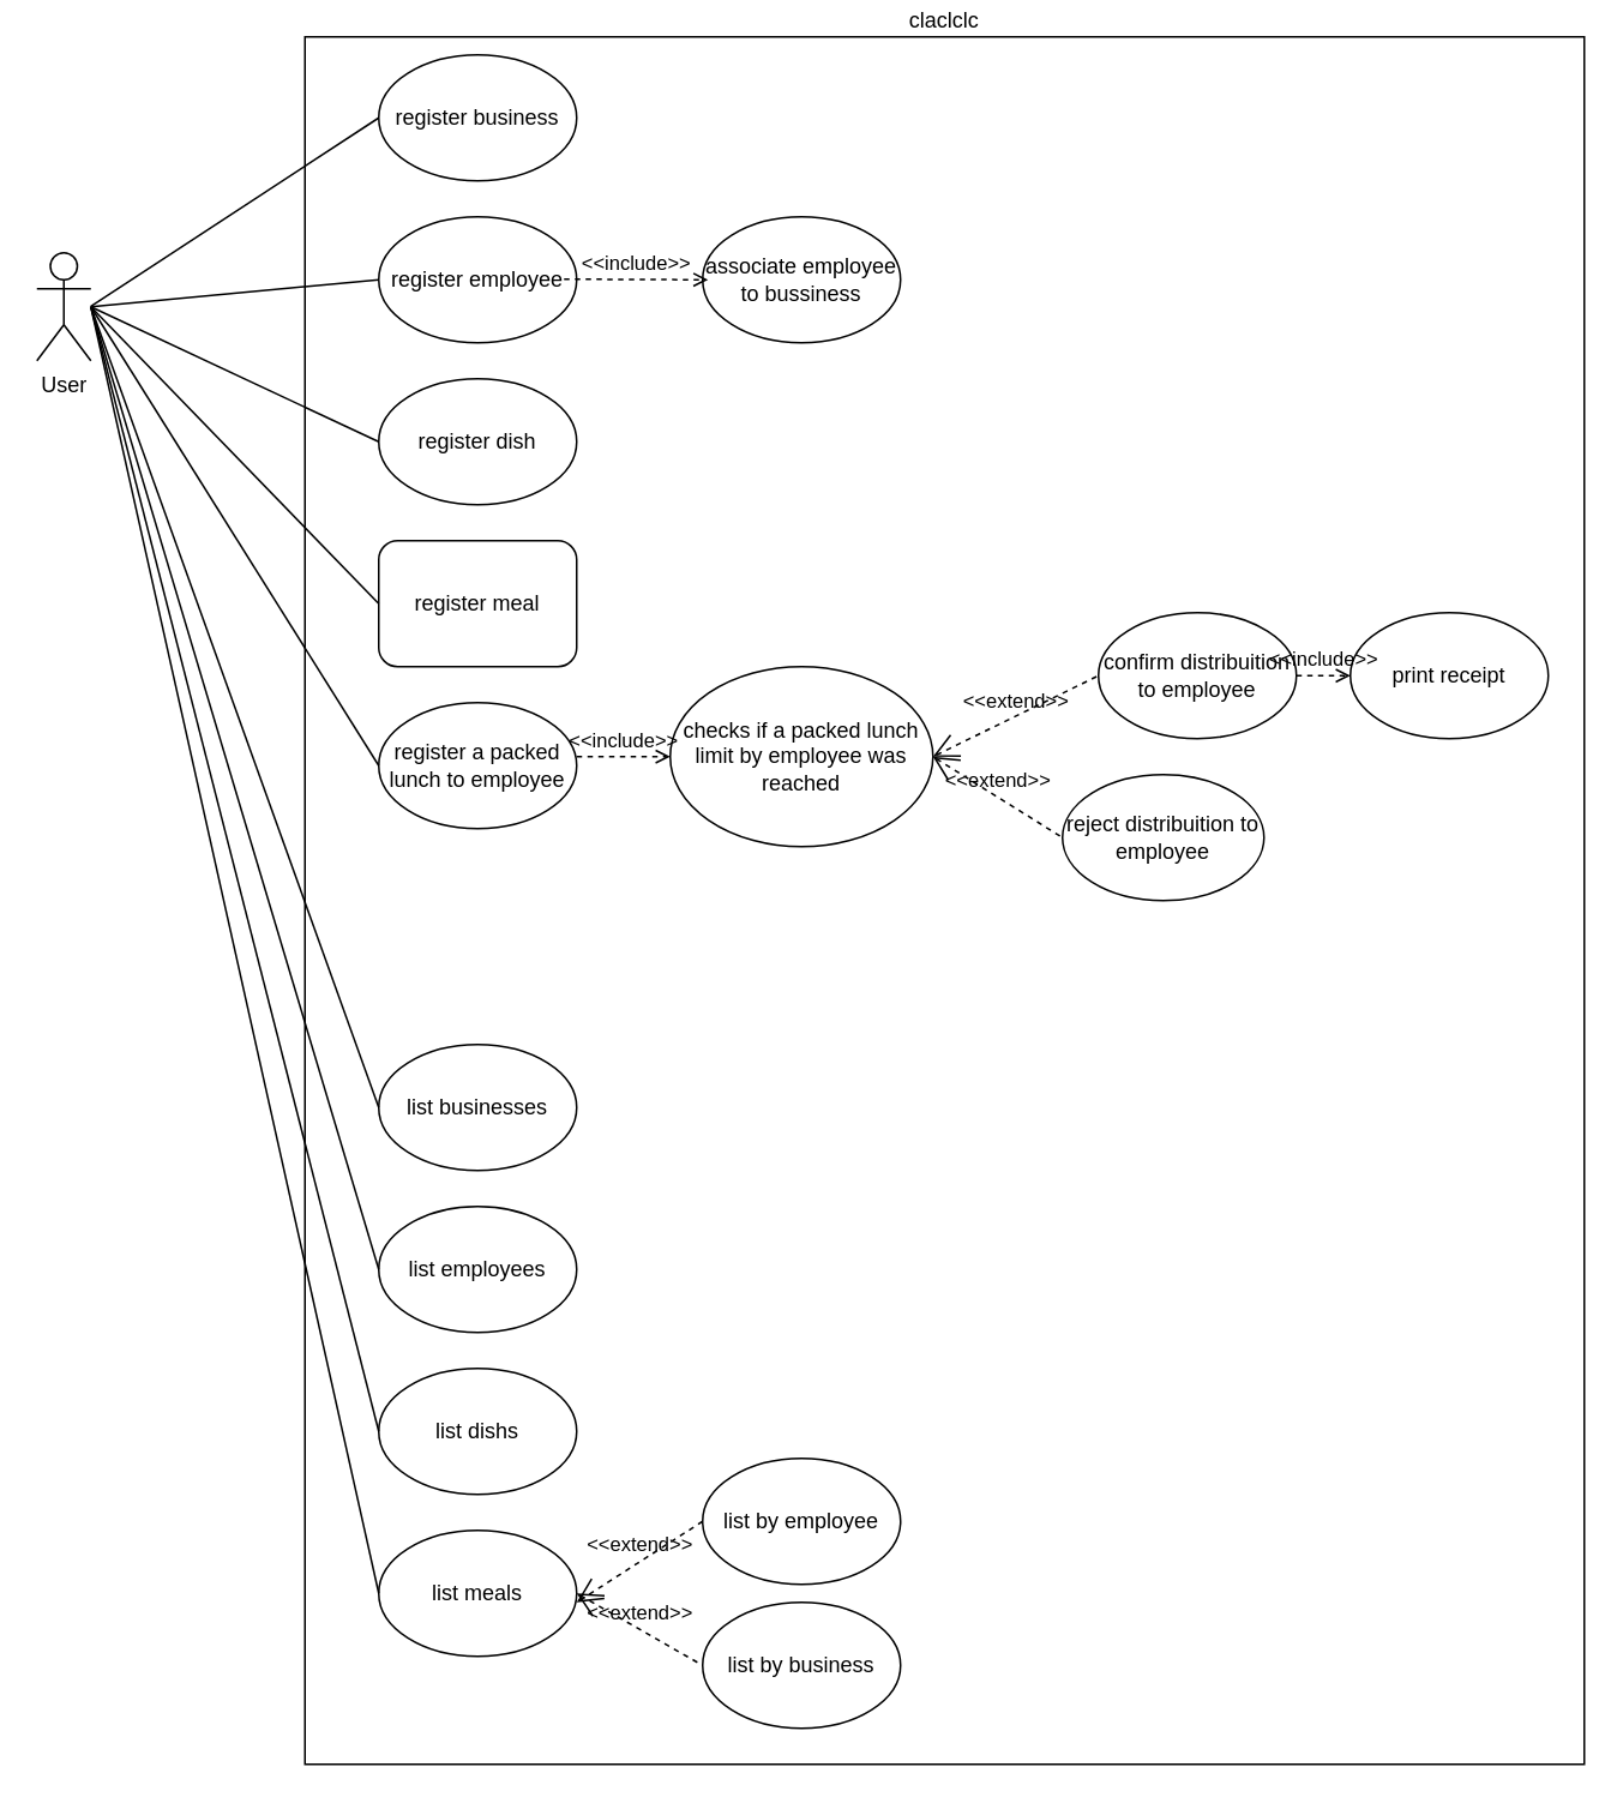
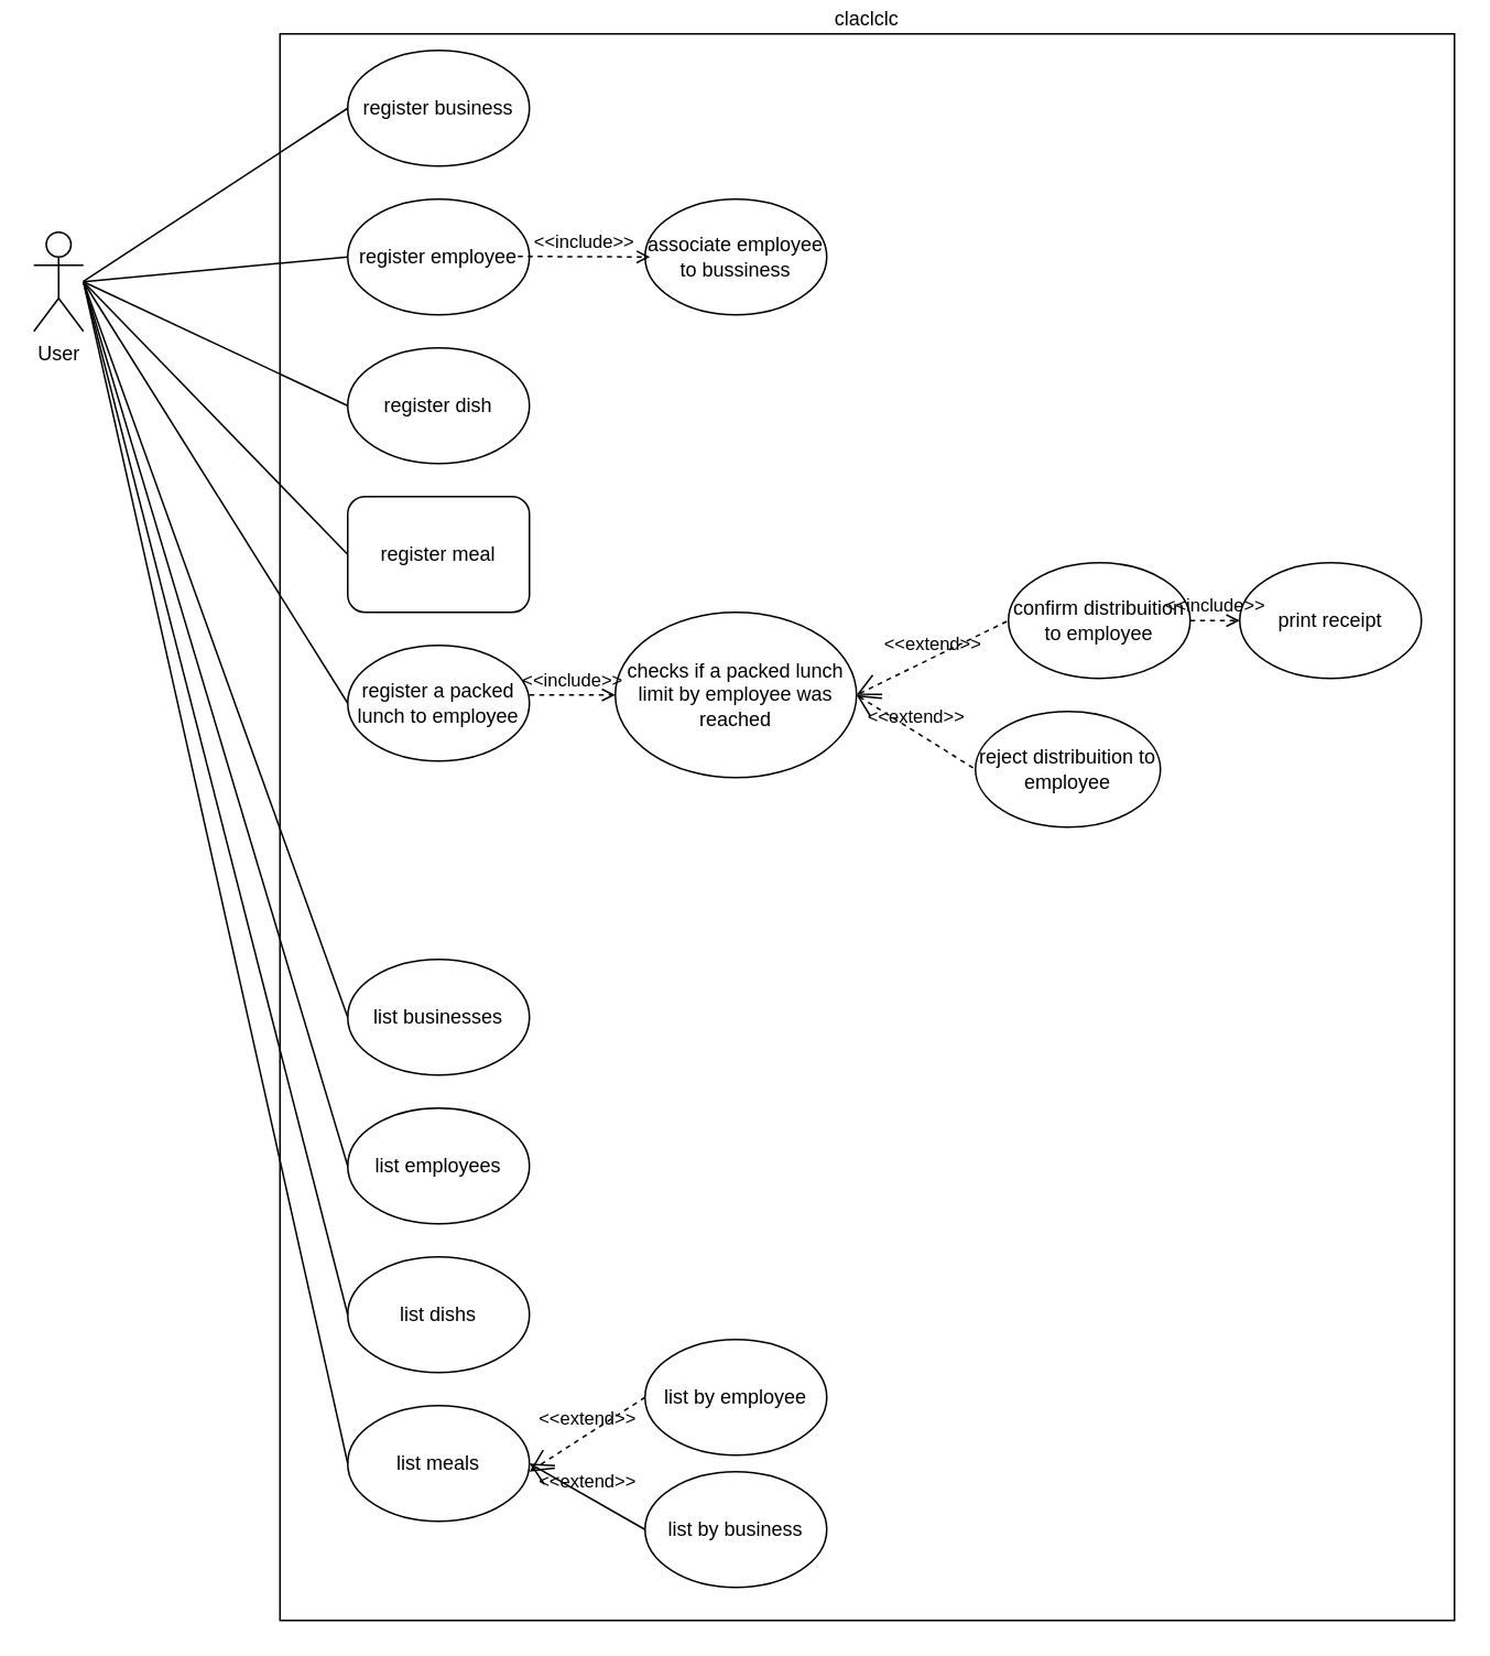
  <mxCell id="0" />
  <mxCell id="1" parent="0" />
  <mxCell id="2" value="claclclc" style="rounded=0;whiteSpace=wrap;html=1;labelPosition=center;verticalLabelPosition=top;align=center;verticalAlign=bottom;" parent="1" vertex="1"><mxGeometry x="169" y="20" width="711" height="960" as="geometry" /></mxCell>
  <mxCell id="3" value="&lt;div&gt;User&lt;/div&gt;" style="shape=umlActor;html=1;verticalLabelPosition=bottom;verticalAlign=top;align=center;" parent="1" vertex="1"><mxGeometry x="20" y="140" width="30" height="60" as="geometry" /></mxCell>
  <mxCell id="4" value="register meal" style="whiteSpace=wrap;html=1;rounded=1;" parent="1" vertex="1"><mxGeometry x="210" y="300" width="110" height="70" as="geometry" /></mxCell>
  <mxCell id="5" value="register dish" style="ellipse;whiteSpace=wrap;html=1;" parent="1" vertex="1"><mxGeometry x="210" y="210" width="110" height="70" as="geometry" /></mxCell>
  <mxCell id="6" value="register employee" style="ellipse;whiteSpace=wrap;html=1;" parent="1" vertex="1"><mxGeometry x="210" y="120" width="110" height="70" as="geometry" /></mxCell>
  <mxCell id="7" value="&lt;div&gt;register business&lt;/div&gt;" style="ellipse;whiteSpace=wrap;html=1;" parent="1" vertex="1"><mxGeometry x="210" y="30" width="110" height="70" as="geometry" /></mxCell>
  <mxCell id="8" value="register a packed lunch to employee" style="ellipse;whiteSpace=wrap;html=1;" parent="1" vertex="1"><mxGeometry x="210" y="390" width="110" height="70" as="geometry" /></mxCell>
  <mxCell id="9" value="&lt;div&gt;associate employee&lt;/div&gt;&lt;div&gt;to bussiness&lt;br&gt;&lt;/div&gt;" style="ellipse;whiteSpace=wrap;html=1;" parent="1" vertex="1"><mxGeometry x="390" y="120" width="110" height="70" as="geometry" /></mxCell>
  <mxCell id="10" value="&amp;lt;&amp;lt;include&amp;gt;&amp;gt;" style="edgeStyle=none;html=1;endArrow=open;verticalAlign=bottom;dashed=1;labelBackgroundColor=none;rounded=0;entryX=0;entryY=0.5;entryDx=0;entryDy=0;" parent="1" edge="1"><mxGeometry width="160" relative="1" as="geometry"><mxPoint x="313" y="154.66" as="sourcePoint" /><mxPoint x="393" y="155" as="targetPoint" /></mxGeometry></mxCell>
  <mxCell id="11" value="checks if a packed lunch limit by employee was reached " style="ellipse;whiteSpace=wrap;html=1;" parent="1" vertex="1"><mxGeometry x="372" y="370" width="146" height="100" as="geometry" /></mxCell>
  <mxCell id="12" value="&amp;lt;&amp;lt;include&amp;gt;&amp;gt;" style="edgeStyle=none;html=1;endArrow=open;verticalAlign=bottom;dashed=1;labelBackgroundColor=none;rounded=0;entryX=0;entryY=0.5;entryDx=0;entryDy=0;" parent="1" target="11" edge="1"><mxGeometry width="160" relative="1" as="geometry"><mxPoint x="320" y="420" as="sourcePoint" /><mxPoint x="410" y="420" as="targetPoint" /></mxGeometry></mxCell>
  <mxCell id="13" value="confirm distribuition to employee" style="ellipse;whiteSpace=wrap;html=1;" parent="1" vertex="1"><mxGeometry x="610" y="340" width="110" height="70" as="geometry" /></mxCell>
  <mxCell id="14" value="reject distribuition to employee" style="ellipse;whiteSpace=wrap;html=1;" parent="1" vertex="1"><mxGeometry x="590" y="430" width="112" height="70" as="geometry" /></mxCell>
  <mxCell id="15" value="&amp;lt;&amp;lt;extend&amp;gt;&amp;gt;" style="edgeStyle=none;html=1;startArrow=open;endArrow=none;startSize=12;verticalAlign=bottom;dashed=1;labelBackgroundColor=none;rounded=0;entryX=0;entryY=0.5;entryDx=0;entryDy=0;exitX=1;exitY=0.5;exitDx=0;exitDy=0;" parent="1" source="11" target="13" edge="1"><mxGeometry width="160" relative="1" as="geometry"><mxPoint x="550" y="390" as="sourcePoint" /><mxPoint x="430" y="480" as="targetPoint" /></mxGeometry></mxCell>
  <mxCell id="16" value="&amp;lt;&amp;lt;extend&amp;gt;&amp;gt;" style="edgeStyle=none;html=1;startArrow=open;endArrow=none;startSize=12;verticalAlign=bottom;dashed=1;labelBackgroundColor=none;rounded=0;entryX=0;entryY=0.5;entryDx=0;entryDy=0;exitX=1;exitY=0.5;exitDx=0;exitDy=0;" parent="1" source="11" target="14" edge="1"><mxGeometry width="160" relative="1" as="geometry"><mxPoint x="320" y="430" as="sourcePoint" /><mxPoint x="418" y="570" as="targetPoint" /></mxGeometry></mxCell>
  <mxCell id="17" value="list meals" style="ellipse;whiteSpace=wrap;html=1;" parent="1" vertex="1"><mxGeometry x="210" y="850" width="110" height="70" as="geometry" /></mxCell>
  <mxCell id="18" value="list dishs" style="ellipse;whiteSpace=wrap;html=1;" parent="1" vertex="1"><mxGeometry x="210" y="760" width="110" height="70" as="geometry" /></mxCell>
  <mxCell id="19" value="list employees" style="ellipse;whiteSpace=wrap;html=1;" parent="1" vertex="1"><mxGeometry x="210" y="670" width="110" height="70" as="geometry" /></mxCell>
  <mxCell id="20" value="&lt;div&gt;list businesses&lt;/div&gt;" style="ellipse;whiteSpace=wrap;html=1;" parent="1" vertex="1"><mxGeometry x="210" y="580" width="110" height="70" as="geometry" /></mxCell>
- <mxCell id="21" value="&amp;lt;&amp;lt;extend&amp;gt;&amp;gt;" style="edgeStyle=none;html=1;startArrow=open;endArrow=none;startSize=12;verticalAlign=bottom;dashed=1;labelBackgroundColor=none;rounded=0;entryX=0;entryY=0.5;entryDx=0;entryDy=0;exitX=1;exitY=0.5;exitDx=0;exitDy=0;" parent="1" source="17" target="33" edge="1"><mxGeometry width="160" relative="1" as="geometry"><mxPoint x="305" y="800" as="sourcePoint" /><mxPoint x="390" y="930" as="targetPoint" /></mxGeometry></mxCell>
+ <mxCell id="21" value="&amp;lt;&amp;lt;extend&amp;gt;&amp;gt;" style="edgeStyle=none;html=1;startArrow=open;endArrow=none;startSize=12;verticalAlign=bottom;dashed=0;labelBackgroundColor=none;rounded=0;entryX=0;entryY=0.5;entryDx=0;entryDy=0;exitX=1;exitY=0.5;exitDx=0;exitDy=0;" parent="1" source="17" target="33" edge="1"><mxGeometry width="160" relative="1" as="geometry"><mxPoint x="305" y="800" as="sourcePoint" /><mxPoint x="390" y="930" as="targetPoint" /></mxGeometry></mxCell>
  <mxCell id="22" value="&amp;lt;&amp;lt;extend&amp;gt;&amp;gt;" style="edgeStyle=none;html=1;startArrow=open;endArrow=none;startSize=12;verticalAlign=bottom;dashed=1;labelBackgroundColor=none;rounded=0;entryX=0;entryY=0.5;entryDx=0;entryDy=0;" parent="1" target="32" edge="1"><mxGeometry width="160" relative="1" as="geometry"><mxPoint x="320" y="890" as="sourcePoint" /><mxPoint x="386.64" y="841.44" as="targetPoint" /></mxGeometry></mxCell>
  <mxCell id="23" value="" style="edgeStyle=none;html=1;endArrow=none;verticalAlign=bottom;rounded=0;entryX=0;entryY=0.5;entryDx=0;entryDy=0;" parent="1" target="7" edge="1"><mxGeometry width="160" relative="1" as="geometry"><mxPoint x="50" y="169.71" as="sourcePoint" /><mxPoint x="210" y="169.71" as="targetPoint" /></mxGeometry></mxCell>
  <mxCell id="24" value="" style="edgeStyle=none;html=1;endArrow=none;verticalAlign=bottom;rounded=0;entryX=0;entryY=0.5;entryDx=0;entryDy=0;" parent="1" target="6" edge="1"><mxGeometry width="160" relative="1" as="geometry"><mxPoint x="50" y="170" as="sourcePoint" /><mxPoint x="220" y="75" as="targetPoint" /></mxGeometry></mxCell>
  <mxCell id="25" value="" style="edgeStyle=none;html=1;endArrow=none;verticalAlign=bottom;rounded=0;entryX=0;entryY=0.5;entryDx=0;entryDy=0;" parent="1" target="5" edge="1"><mxGeometry width="160" relative="1" as="geometry"><mxPoint x="50" y="170" as="sourcePoint" /><mxPoint x="220" y="165" as="targetPoint" /></mxGeometry></mxCell>
  <mxCell id="26" value="" style="edgeStyle=none;html=1;endArrow=none;verticalAlign=bottom;rounded=0;entryX=0;entryY=0.5;entryDx=0;entryDy=0;" parent="1" target="4" edge="1"><mxGeometry width="160" relative="1" as="geometry"><mxPoint x="50" y="170" as="sourcePoint" /><mxPoint x="220" y="255" as="targetPoint" /></mxGeometry></mxCell>
  <mxCell id="27" value="" style="edgeStyle=none;html=1;endArrow=none;verticalAlign=bottom;rounded=0;entryX=0;entryY=0.5;entryDx=0;entryDy=0;" parent="1" target="8" edge="1"><mxGeometry width="160" relative="1" as="geometry"><mxPoint x="50" y="170" as="sourcePoint" /><mxPoint x="220" y="345" as="targetPoint" /></mxGeometry></mxCell>
  <mxCell id="28" value="" style="edgeStyle=none;html=1;endArrow=none;verticalAlign=bottom;rounded=0;entryX=0;entryY=0.5;entryDx=0;entryDy=0;" parent="1" target="20" edge="1"><mxGeometry width="160" relative="1" as="geometry"><mxPoint x="50" y="170" as="sourcePoint" /><mxPoint x="220" y="435" as="targetPoint" /></mxGeometry></mxCell>
  <mxCell id="29" value="" style="edgeStyle=none;html=1;endArrow=none;verticalAlign=bottom;rounded=0;entryX=0;entryY=0.5;entryDx=0;entryDy=0;" parent="1" target="19" edge="1"><mxGeometry width="160" relative="1" as="geometry"><mxPoint x="50" y="170" as="sourcePoint" /><mxPoint x="220" y="625" as="targetPoint" /></mxGeometry></mxCell>
  <mxCell id="30" value="" style="edgeStyle=none;html=1;endArrow=none;verticalAlign=bottom;rounded=0;entryX=0;entryY=0.5;entryDx=0;entryDy=0;" parent="1" target="18" edge="1"><mxGeometry width="160" relative="1" as="geometry"><mxPoint x="50" y="170" as="sourcePoint" /><mxPoint x="220" y="715" as="targetPoint" /></mxGeometry></mxCell>
  <mxCell id="31" value="" style="edgeStyle=none;html=1;endArrow=none;verticalAlign=bottom;rounded=0;entryX=0;entryY=0.5;entryDx=0;entryDy=0;" parent="1" target="17" edge="1"><mxGeometry width="160" relative="1" as="geometry"><mxPoint x="50" y="170" as="sourcePoint" /><mxPoint x="220" y="805" as="targetPoint" /></mxGeometry></mxCell>
  <mxCell id="32" value="list by employee" style="ellipse;whiteSpace=wrap;html=1;" parent="1" vertex="1"><mxGeometry x="390" y="810" width="110" height="70" as="geometry" /></mxCell>
  <mxCell id="33" value="list by business" style="ellipse;whiteSpace=wrap;html=1;" parent="1" vertex="1"><mxGeometry x="390" y="890" width="110" height="70" as="geometry" /></mxCell>
  <mxCell id="34" value="print receipt" style="ellipse;whiteSpace=wrap;html=1;" vertex="1" parent="1"><mxGeometry x="750" y="340" width="110" height="70" as="geometry" /></mxCell>
  <mxCell id="35" value="&amp;lt;&amp;lt;include&amp;gt;&amp;gt;" style="html=1;verticalAlign=bottom;labelBackgroundColor=none;endArrow=open;endFill=0;dashed=1;rounded=0;exitX=1;exitY=0.5;exitDx=0;exitDy=0;entryX=0;entryY=0.5;entryDx=0;entryDy=0;" edge="1" parent="1" source="13" target="34"><mxGeometry width="160" relative="1" as="geometry"><mxPoint x="580" y="280" as="sourcePoint" /><mxPoint x="740" y="280" as="targetPoint" /></mxGeometry></mxCell>
